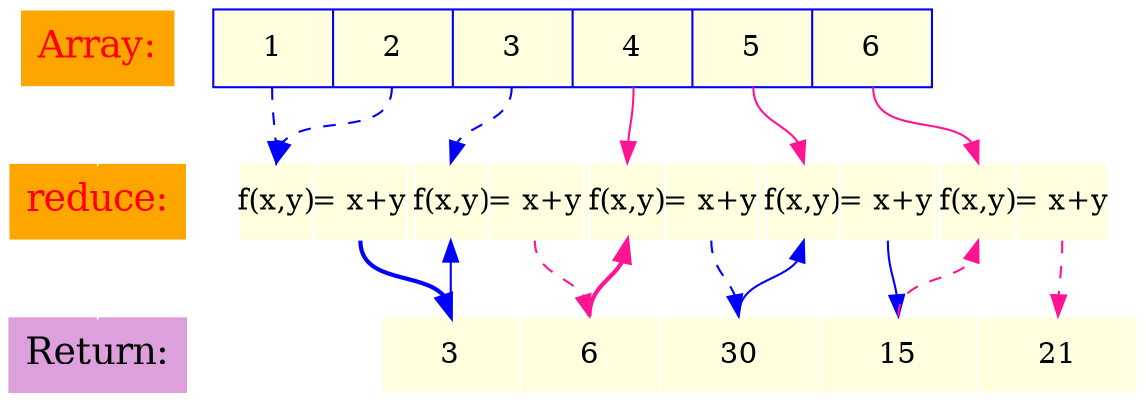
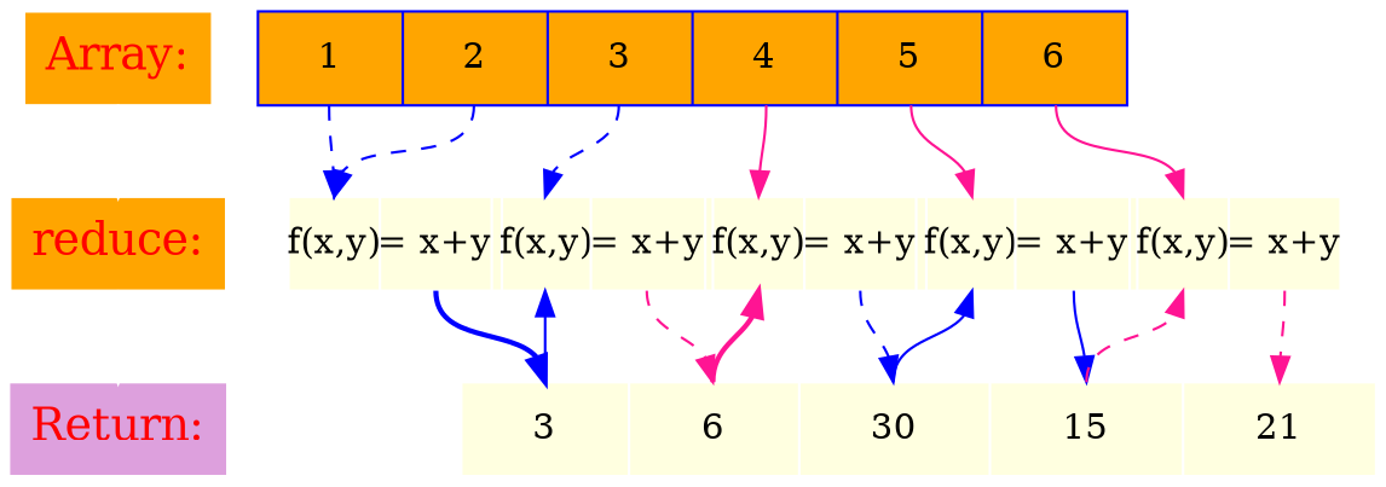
  digraph {
    node [fillcolor=orange fontcolor=red fontsize=18 shape=plaintext style=filled]
    edge [color=blue style=dashed]
    "Array:"
-   n2 [color=blue fillcolor=lightyellow fixedsize=true fontcolor=black fontsize=14 label="<v0> 1 | <v1> 2 | <v2> 3 | <v3> 4 | <v4> 5 | <v5> 6" shape=record width=4.75]
+   n2 [color=blue fixedsize=true fontcolor=black fontsize=14 label="<v0> 1 | <v1> 2 | <v2> 3 | <v3> 4 | <v4> 5 | <v5> 6" shape=record width=4.75]
    "reduce:"
    n4 [color=white fillcolor=lightyellow fixedsize=true fontcolor=black fontsize=14 label="<f0> f(x,y) | <f1> = x+y |   | <f2> f(x,y) | <f3> = x+y |   | <f4> f(x,y) | <f5> = x+y |   | <f6> f(x,y) | <f7> = x+y |   | <f8> f(x,y) | <f9> = x+y" shape=record width=5.75]
-   "Return:" [fillcolor=plum fontcolor=black]
+   "Return:" [fillcolor=plum]
    n6 [color=white fillcolor=lightyellow fixedsize=true fontcolor=black fontsize=14 label="<r0> 3 | <r1> 6 | <r2> 30 | <r3> 15 | <r4> 21" shape=record width=5]
    subgraph sub_1 {
      rank=same
      "Array:"
      n2
    }
    subgraph sub_2 {
      rank=same
      "reduce:"
      n4
    }
    subgraph sub_3 {
      rank=same
      "Return:"
      n6
    }
    "Array:" -> "reduce:" [color=white style=""]
    n2 -> n4 [headport=f0 tailport=v0]
    n2 -> n4 [headport=f0 tailport=v1]
    n2 -> n4 [headport=f2 tailport=v2]
    n2 -> n4 [color=deeppink headport=f4 style=solid tailport=v3]
    n2 -> n4 [color=deeppink headport=f6 style=solid tailport=v4]
    n2 -> n4 [color=deeppink headport=f8 style=solid tailport=v5]
    "reduce:" -> "Return:" [color=white style=""]
    n4 -> n6 [headport=r0 style=bold tailport=f1]
    n4 -> n6 [color=deeppink headport=r1 tailport=f3]
    n4 -> n6 [headport=r2 tailport=f5]
    n4 -> n6 [headport=r3 style=solid tailport=f7]
    n4 -> n6 [color=deeppink headport=r4 tailport=f9]
    n6 -> n4 [headport=f2 style=solid tailport=r0]
    n6 -> n4 [color=deeppink headport=f4 style=bold tailport=r1]
    n6 -> n4 [headport=f6 style=solid tailport=r2]
    n6 -> n4 [color=deeppink headport=f8 tailport=r3]
  }
